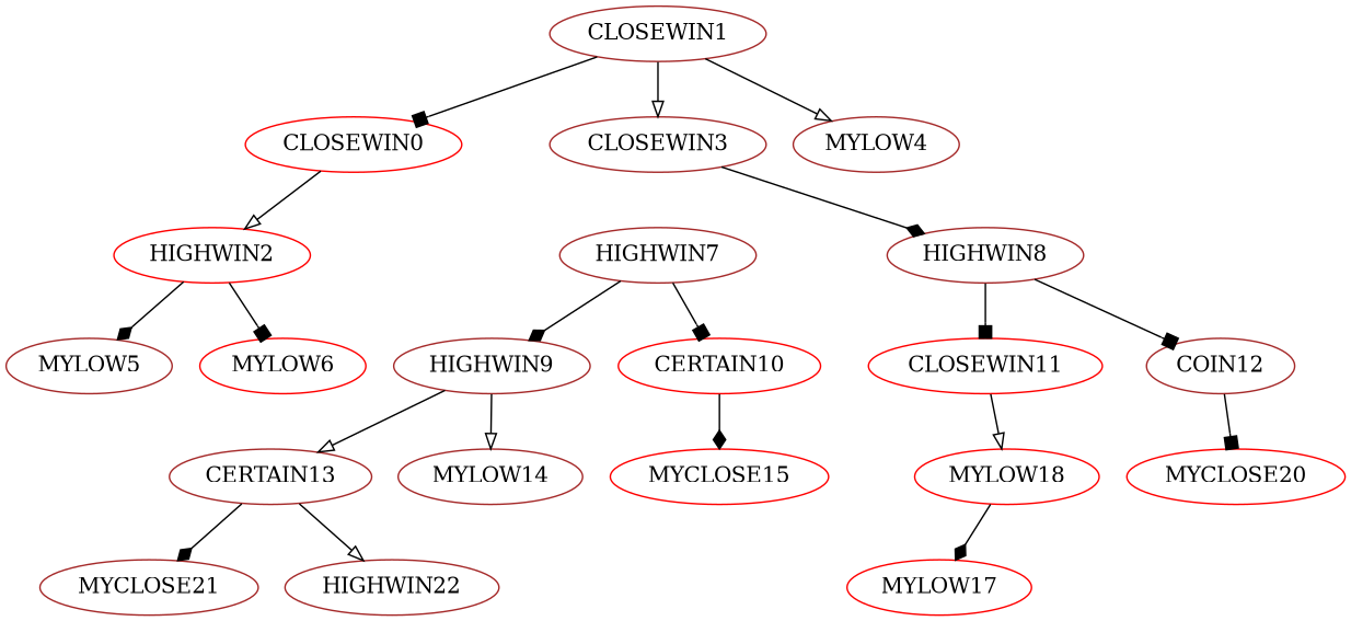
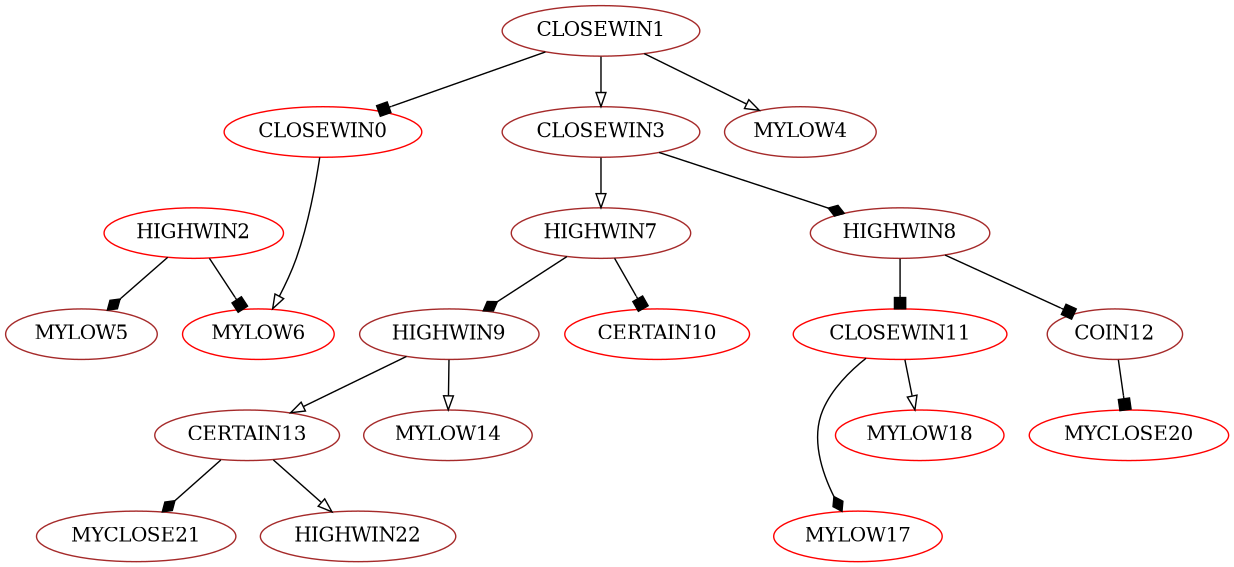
  digraph {
    node [color=brown]
    edge [arrowhead=onormal]
    CLOSEWIN0 [color=red]
    HIGHWIN2 [color=red]
    CLOSEWIN1
    CLOSEWIN3
    MYLOW4
    MYLOW5
    MYLOW6 [color=red]
    HIGHWIN7
    HIGHWIN8
    HIGHWIN9
    CERTAIN10 [color=red]
    CLOSEWIN11 [color=red]
    COIN12
    CERTAIN13
    MYLOW14
-   MYCLOSE15 [color=red]
    MYLOW17 [color=red]
    MYLOW18 [color=red]
    MYCLOSE20 [color=red]
    MYCLOSE21
    n21 [label=HIGHWIN22]
-   CLOSEWIN0 -> HIGHWIN2
+   CLOSEWIN0 -> MYLOW6
    HIGHWIN2 -> MYLOW5 [arrowhead=diamond]
    HIGHWIN2 -> MYLOW6 [arrowhead=box]
    CLOSEWIN1 -> CLOSEWIN0 [arrowhead=box]
    CLOSEWIN1 -> CLOSEWIN3
    CLOSEWIN1 -> MYLOW4
+   CLOSEWIN3 -> HIGHWIN7
    CLOSEWIN3 -> HIGHWIN8 [arrowhead=diamond]
    HIGHWIN7 -> HIGHWIN9 [arrowhead=diamond]
    HIGHWIN7 -> CERTAIN10 [arrowhead=box]
    HIGHWIN8 -> CLOSEWIN11 [arrowhead=box]
    HIGHWIN8 -> COIN12 [arrowhead=box]
    HIGHWIN9 -> CERTAIN13
    HIGHWIN9 -> MYLOW14
-   CERTAIN10 -> MYCLOSE15 [arrowhead=diamond]
-   MYLOW18 -> MYLOW17 [arrowhead=diamond]
+   CLOSEWIN11 -> MYLOW17 [arrowhead=diamond]
    CLOSEWIN11 -> MYLOW18
    COIN12 -> MYCLOSE20 [arrowhead=box]
    CERTAIN13 -> MYCLOSE21 [arrowhead=diamond]
    CERTAIN13 -> n21
  }
